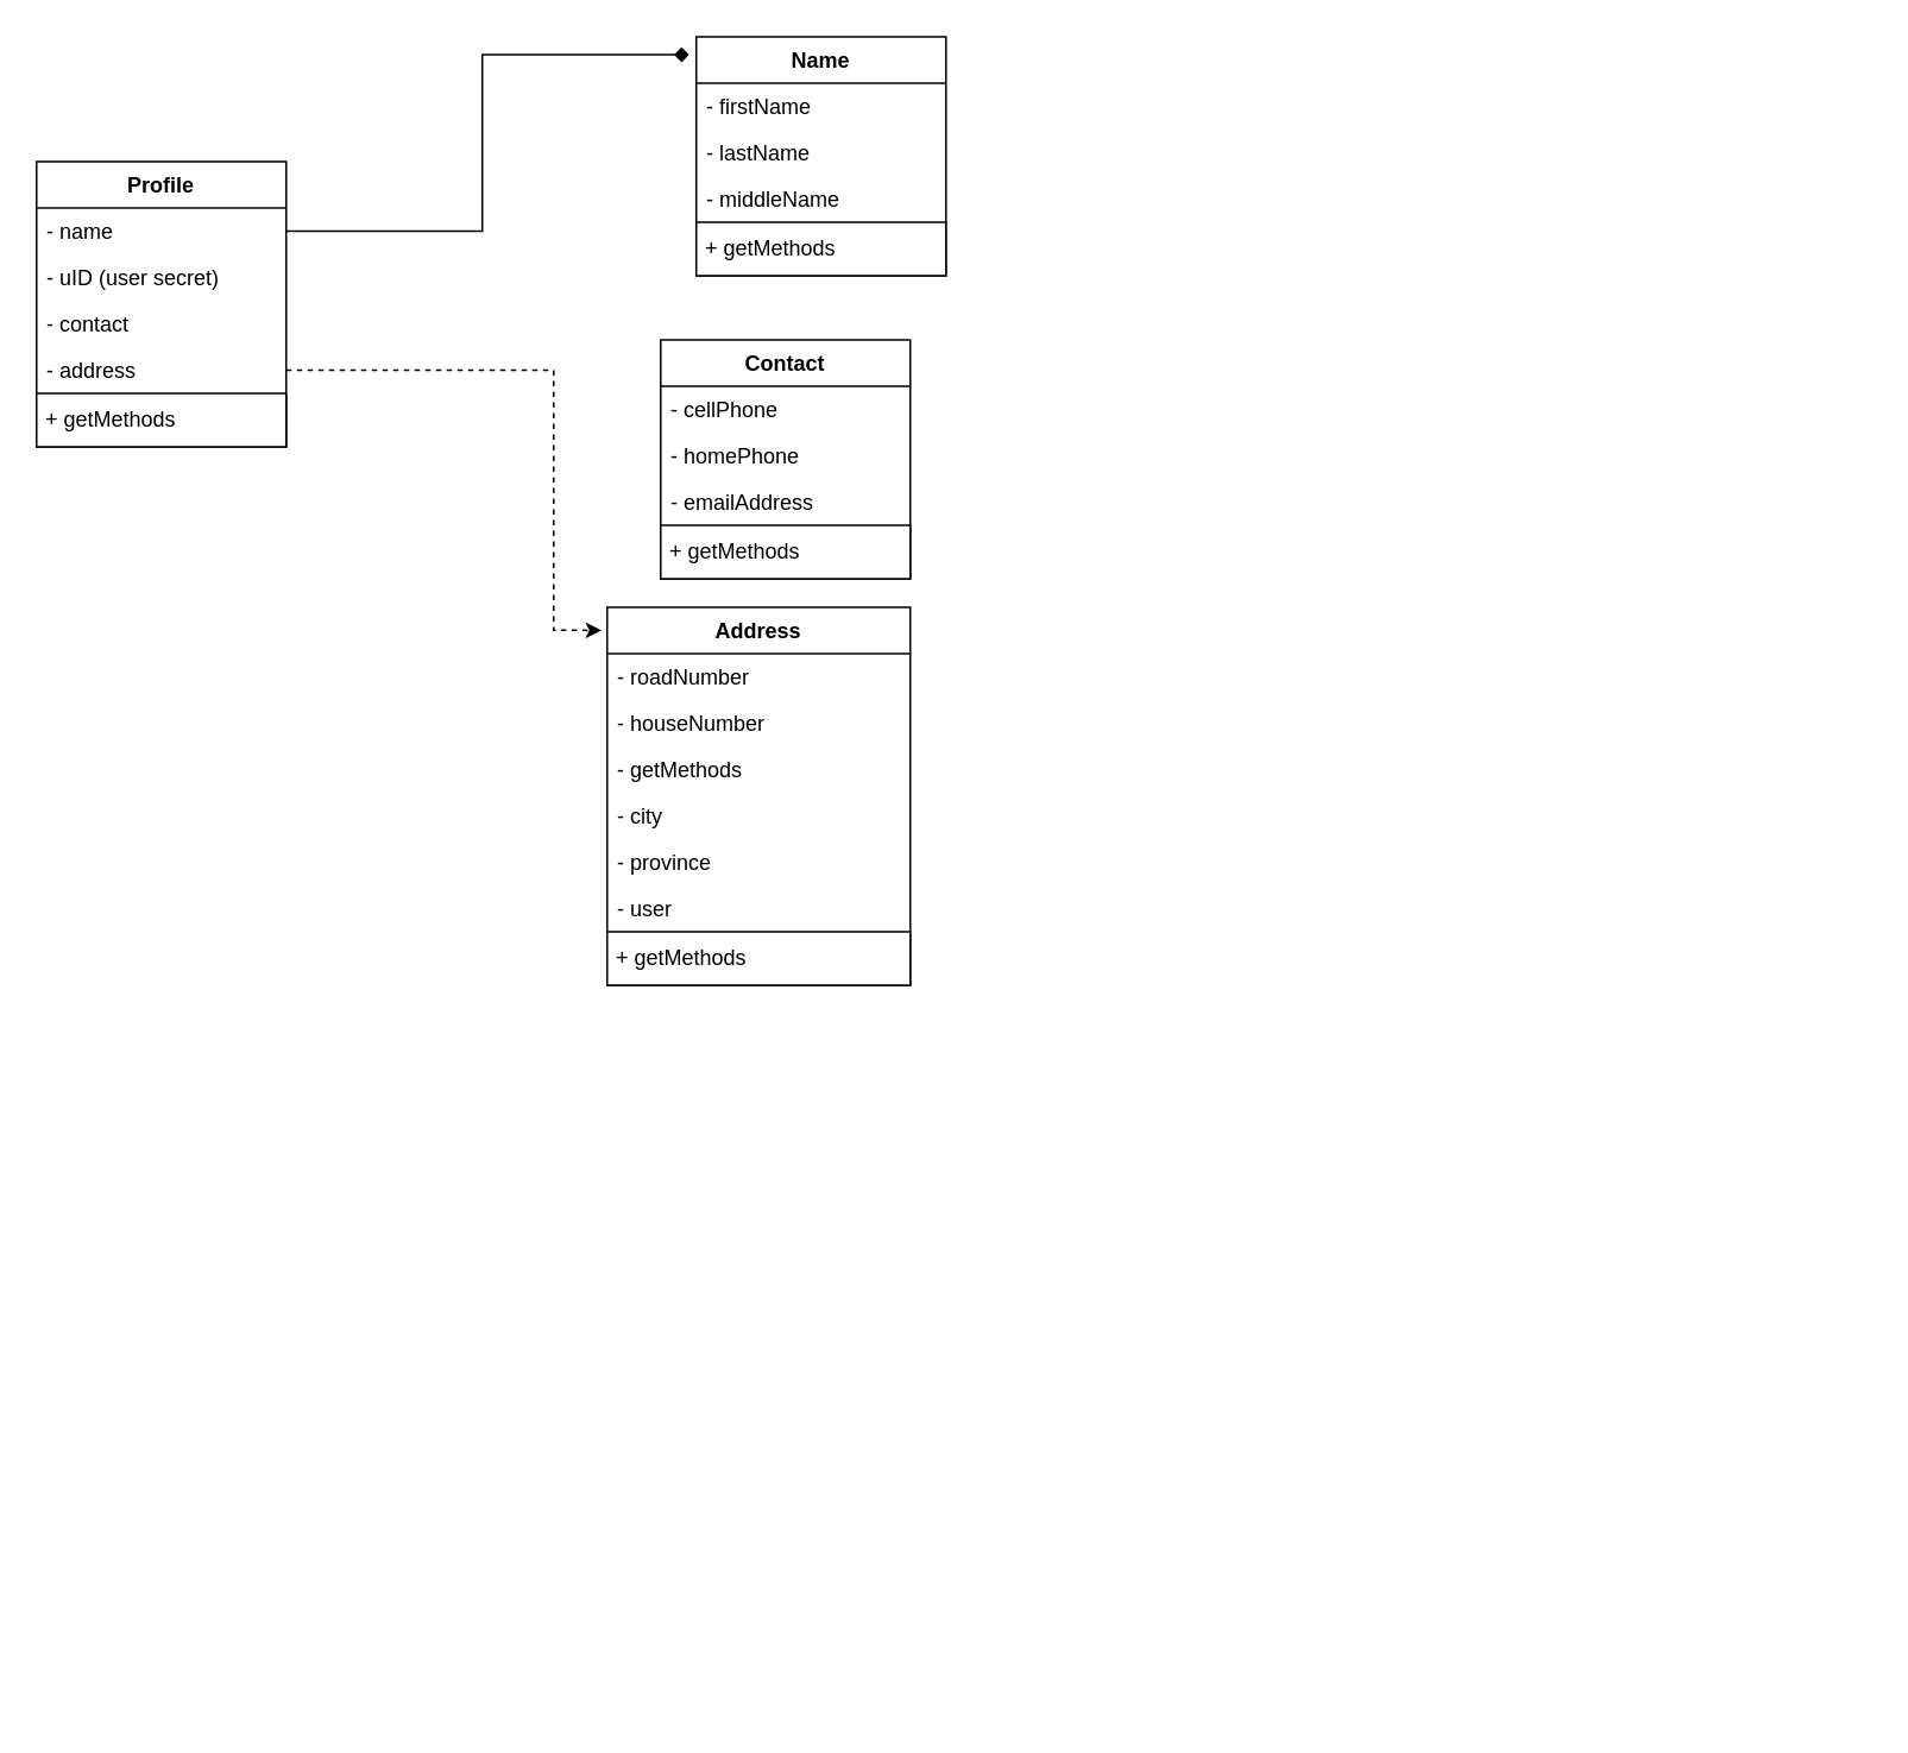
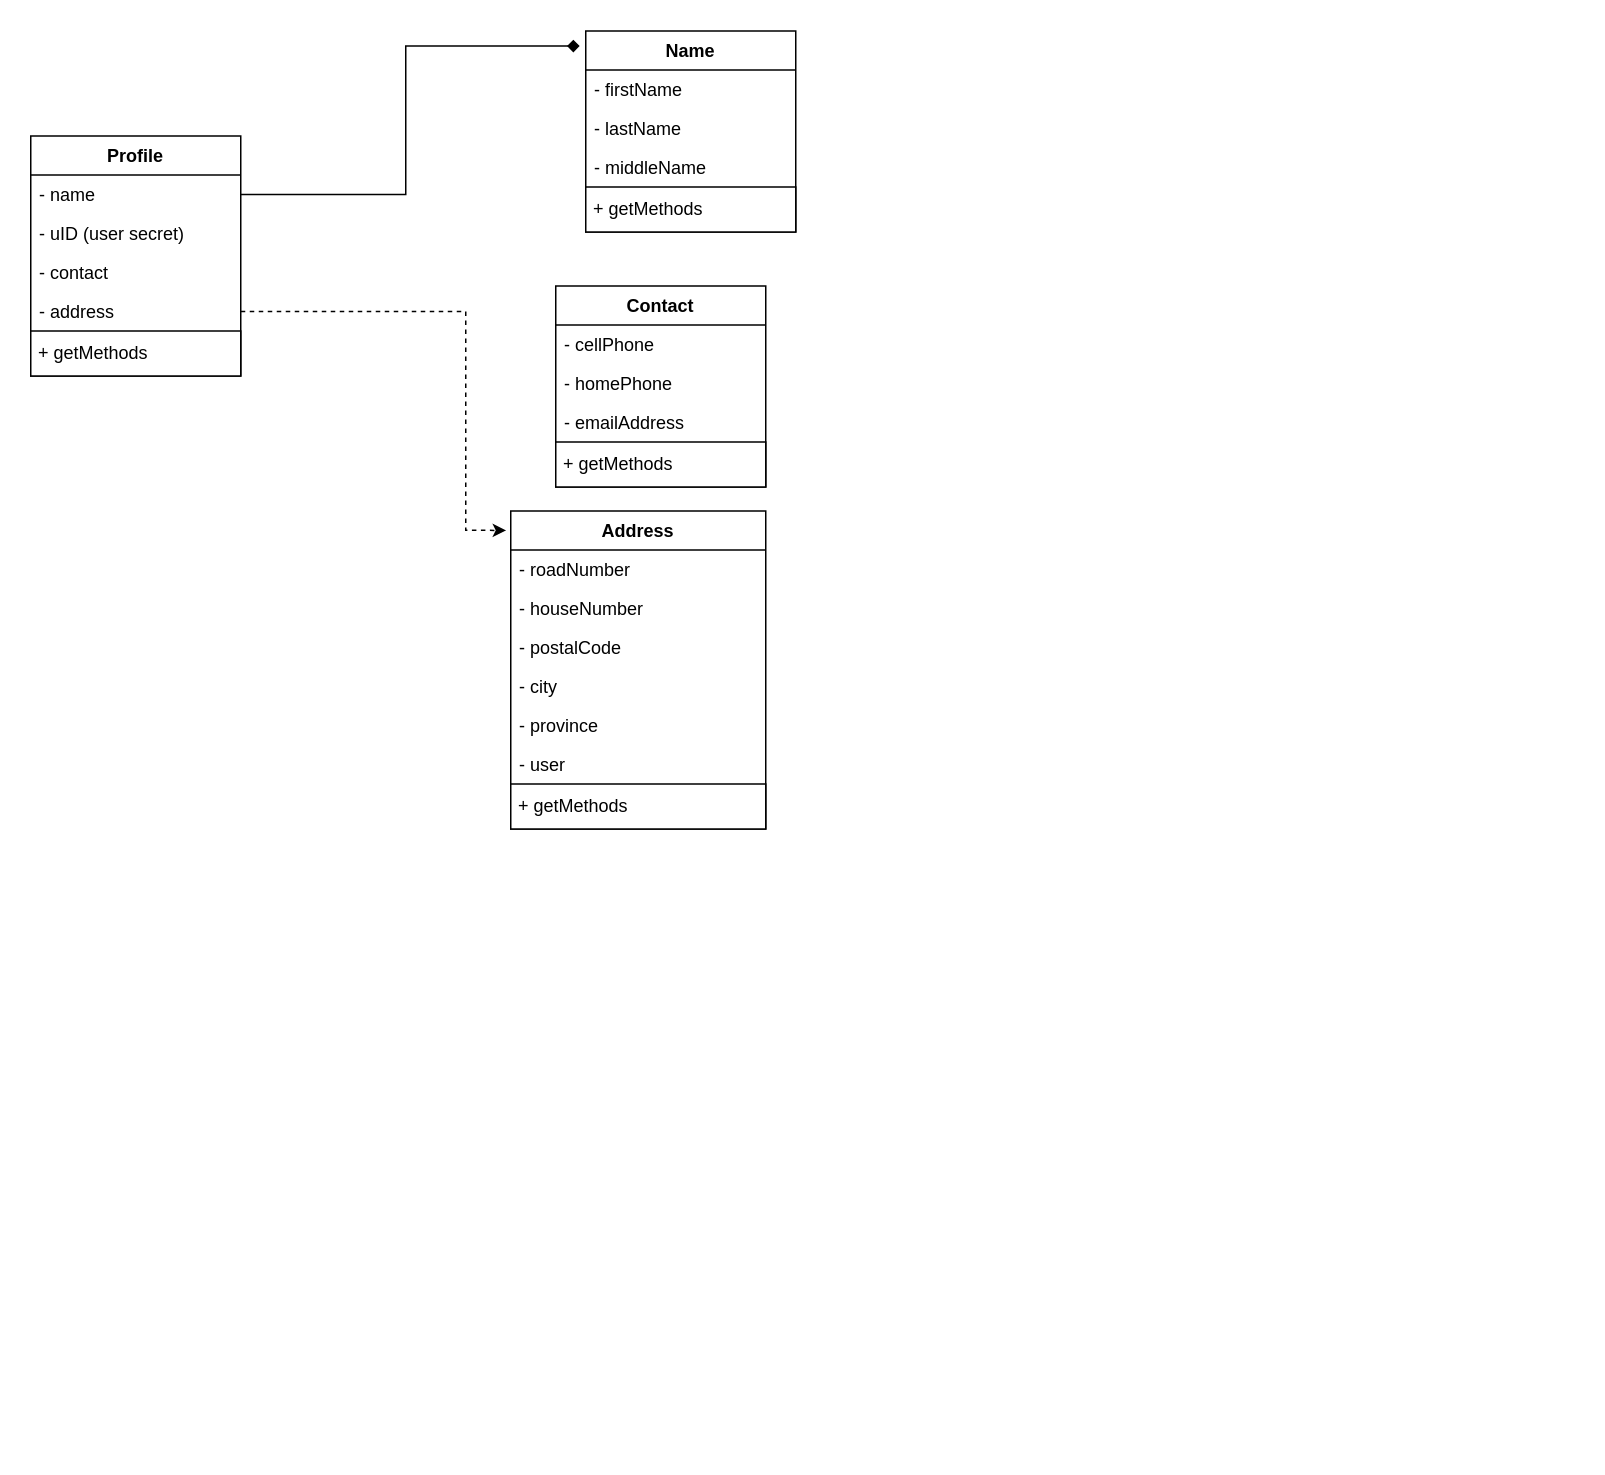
  <mxCell id="0" />
  <mxCell id="1" parent="0" />
  <mxCell id="2" style="edgeStyle=orthogonalEdgeStyle;rounded=0;orthogonalLoop=1;jettySize=auto;html=1;entryX=-0.018;entryY=0.061;entryDx=0;entryDy=0;entryPerimeter=0;dashed=1;" parent="1" source="21" target="4" edge="1"><mxGeometry relative="1" as="geometry"><Array as="points"><mxPoint x="310" y="207" /><mxPoint x="310" y="353" /></Array></mxGeometry></mxCell>
  <mxCell id="3" style="edgeStyle=orthogonalEdgeStyle;rounded=0;orthogonalLoop=1;jettySize=auto;html=1;exitX=0.25;exitY=0;exitDx=0;exitDy=0;" parent="1" edge="1"><mxGeometry relative="1" as="geometry"><Array as="points"><mxPoint x="288" y="240" /><mxPoint x="288" y="210" /><mxPoint x="30" y="210" /></Array><mxPoint x="90" y="831" as="targetPoint" /></mxGeometry></mxCell>
  <mxCell id="4" value="Address" style="swimlane;fontStyle=1;childLayout=stackLayout;horizontal=1;startSize=26;fillColor=none;horizontalStack=0;resizeParent=1;resizeParentMax=0;resizeLast=0;collapsible=1;marginBottom=0;" parent="1" vertex="1"><mxGeometry x="340" y="340" width="170" height="212" as="geometry"><mxRectangle x="283" y="260" width="80" height="26" as="alternateBounds" /></mxGeometry></mxCell>
  <mxCell id="5" value="- roadNumber" style="text;strokeColor=none;fillColor=none;align=left;verticalAlign=top;spacingLeft=4;spacingRight=4;overflow=hidden;rotatable=0;points=[[0,0.5],[1,0.5]];portConstraint=eastwest;" parent="4" vertex="1"><mxGeometry y="26" width="170" height="26" as="geometry" /></mxCell>
  <mxCell id="6" value="- houseNumber" style="text;strokeColor=none;fillColor=none;align=left;verticalAlign=top;spacingLeft=4;spacingRight=4;overflow=hidden;rotatable=0;points=[[0,0.5],[1,0.5]];portConstraint=eastwest;" parent="4" vertex="1"><mxGeometry y="52" width="170" height="26" as="geometry" /></mxCell>
- <mxCell id="7" value="- getMethods" style="text;strokeColor=none;fillColor=none;align=left;verticalAlign=top;spacingLeft=4;spacingRight=4;overflow=hidden;rotatable=0;points=[[0,0.5],[1,0.5]];portConstraint=eastwest;" parent="4" vertex="1"><mxGeometry y="78" width="170" height="26" as="geometry" /></mxCell>
+ <mxCell id="7" value="- postalCode" style="text;strokeColor=none;fillColor=none;align=left;verticalAlign=top;spacingLeft=4;spacingRight=4;overflow=hidden;rotatable=0;points=[[0,0.5],[1,0.5]];portConstraint=eastwest;" parent="4" vertex="1"><mxGeometry y="78" width="170" height="26" as="geometry" /></mxCell>
  <mxCell id="8" value="- city" style="text;strokeColor=none;fillColor=none;align=left;verticalAlign=top;spacingLeft=4;spacingRight=4;overflow=hidden;rotatable=0;points=[[0,0.5],[1,0.5]];portConstraint=eastwest;" parent="4" vertex="1"><mxGeometry y="104" width="170" height="26" as="geometry" /></mxCell>
  <mxCell id="9" value="- province" style="text;strokeColor=none;fillColor=none;align=left;verticalAlign=top;spacingLeft=4;spacingRight=4;overflow=hidden;rotatable=0;points=[[0,0.5],[1,0.5]];portConstraint=eastwest;" parent="4" vertex="1"><mxGeometry y="130" width="170" height="26" as="geometry" /></mxCell>
  <mxCell id="10" value="- user" style="text;strokeColor=none;fillColor=none;align=left;verticalAlign=top;spacingLeft=4;spacingRight=4;overflow=hidden;rotatable=0;points=[[0,0.5],[1,0.5]];portConstraint=eastwest;" parent="4" vertex="1"><mxGeometry y="156" width="170" height="26" as="geometry" /></mxCell>
  <mxCell id="11" value="&amp;nbsp;+ getMethods" style="rounded=0;whiteSpace=wrap;html=1;align=left;" parent="4" vertex="1"><mxGeometry y="182" width="170" height="30" as="geometry" /></mxCell>
  <mxCell id="12" value="Contact" style="swimlane;fontStyle=1;childLayout=stackLayout;horizontal=1;startSize=26;fillColor=none;horizontalStack=0;resizeParent=1;resizeParentMax=0;resizeLast=0;collapsible=1;marginBottom=0;" parent="1" vertex="1"><mxGeometry x="370" y="190" width="140" height="134" as="geometry"><mxRectangle x="307" y="40" width="70" height="26" as="alternateBounds" /></mxGeometry></mxCell>
  <mxCell id="13" value="- cellPhone" style="text;strokeColor=none;fillColor=none;align=left;verticalAlign=top;spacingLeft=4;spacingRight=4;overflow=hidden;rotatable=0;points=[[0,0.5],[1,0.5]];portConstraint=eastwest;" parent="12" vertex="1"><mxGeometry y="26" width="140" height="26" as="geometry" /></mxCell>
  <mxCell id="14" value="- homePhone" style="text;strokeColor=none;fillColor=none;align=left;verticalAlign=top;spacingLeft=4;spacingRight=4;overflow=hidden;rotatable=0;points=[[0,0.5],[1,0.5]];portConstraint=eastwest;" parent="12" vertex="1"><mxGeometry y="52" width="140" height="26" as="geometry" /></mxCell>
  <mxCell id="15" value="- emailAddress" style="text;strokeColor=none;fillColor=none;align=left;verticalAlign=top;spacingLeft=4;spacingRight=4;overflow=hidden;rotatable=0;points=[[0,0.5],[1,0.5]];portConstraint=eastwest;" parent="12" vertex="1"><mxGeometry y="78" width="140" height="26" as="geometry" /></mxCell>
  <mxCell id="16" value="&amp;nbsp;+ getMethods" style="rounded=0;whiteSpace=wrap;html=1;align=left;" parent="12" vertex="1"><mxGeometry y="104" width="140" height="30" as="geometry" /></mxCell>
  <mxCell id="17" value="Profile" style="swimlane;fontStyle=1;childLayout=stackLayout;horizontal=1;startSize=26;fillColor=none;horizontalStack=0;resizeParent=1;resizeParentMax=0;resizeLast=0;collapsible=1;marginBottom=0;" parent="1" vertex="1"><mxGeometry x="20" y="90" width="140" height="160" as="geometry"><mxRectangle x="469" y="144" width="60" height="26" as="alternateBounds" /></mxGeometry></mxCell>
  <mxCell id="18" value="- name" style="text;strokeColor=none;fillColor=none;align=left;verticalAlign=top;spacingLeft=4;spacingRight=4;overflow=hidden;rotatable=0;points=[[0,0.5],[1,0.5]];portConstraint=eastwest;" parent="17" vertex="1"><mxGeometry y="26" width="140" height="26" as="geometry" /></mxCell>
  <mxCell id="19" value="- uID (user secret)" style="text;strokeColor=none;fillColor=none;align=left;verticalAlign=top;spacingLeft=4;spacingRight=4;overflow=hidden;rotatable=0;points=[[0,0.5],[1,0.5]];portConstraint=eastwest;" parent="17" vertex="1"><mxGeometry y="52" width="140" height="26" as="geometry" /></mxCell>
  <mxCell id="20" value="- contact" style="text;strokeColor=none;fillColor=none;align=left;verticalAlign=top;spacingLeft=4;spacingRight=4;overflow=hidden;rotatable=0;points=[[0,0.5],[1,0.5]];portConstraint=eastwest;" parent="17" vertex="1"><mxGeometry y="78" width="140" height="26" as="geometry" /></mxCell>
  <mxCell id="21" value="- address" style="text;strokeColor=none;fillColor=none;align=left;verticalAlign=top;spacingLeft=4;spacingRight=4;overflow=hidden;rotatable=0;points=[[0,0.5],[1,0.5]];portConstraint=eastwest;" parent="17" vertex="1"><mxGeometry y="104" width="140" height="26" as="geometry" /></mxCell>
  <mxCell id="22" value="&amp;nbsp;+ getMethods" style="rounded=0;whiteSpace=wrap;html=1;align=left;" parent="17" vertex="1"><mxGeometry y="130" width="140" height="30" as="geometry" /></mxCell>
  <mxCell id="23" value="Name" style="swimlane;fontStyle=1;childLayout=stackLayout;horizontal=1;startSize=26;fillColor=none;horizontalStack=0;resizeParent=1;resizeParentMax=0;resizeLast=0;collapsible=1;marginBottom=0;" parent="1" vertex="1"><mxGeometry x="390" y="20" width="140" height="134" as="geometry"><mxRectangle x="307" y="40" width="70" height="26" as="alternateBounds" /></mxGeometry></mxCell>
  <mxCell id="24" value="- firstName" style="text;strokeColor=none;fillColor=none;align=left;verticalAlign=top;spacingLeft=4;spacingRight=4;overflow=hidden;rotatable=0;points=[[0,0.5],[1,0.5]];portConstraint=eastwest;" parent="23" vertex="1"><mxGeometry y="26" width="140" height="26" as="geometry" /></mxCell>
  <mxCell id="25" value="- lastName" style="text;strokeColor=none;fillColor=none;align=left;verticalAlign=top;spacingLeft=4;spacingRight=4;overflow=hidden;rotatable=0;points=[[0,0.5],[1,0.5]];portConstraint=eastwest;" parent="23" vertex="1"><mxGeometry y="52" width="140" height="26" as="geometry" /></mxCell>
  <mxCell id="26" value="- middleName" style="text;strokeColor=none;fillColor=none;align=left;verticalAlign=top;spacingLeft=4;spacingRight=4;overflow=hidden;rotatable=0;points=[[0,0.5],[1,0.5]];portConstraint=eastwest;" parent="23" vertex="1"><mxGeometry y="78" width="140" height="26" as="geometry" /></mxCell>
  <mxCell id="27" value="&amp;nbsp;+ getMethods" style="rounded=0;whiteSpace=wrap;html=1;align=left;" parent="23" vertex="1"><mxGeometry y="104" width="140" height="30" as="geometry" /></mxCell>
  <mxCell id="28" value="" style="endArrow=diamond;html=1;exitX=1;exitY=0.5;exitDx=0;exitDy=0;rounded=0;entryX=-0.029;entryY=0.075;entryDx=0;entryDy=0;entryPerimeter=0;" parent="1" source="18" target="23" edge="1"><mxGeometry width="50" height="50" relative="1" as="geometry"><mxPoint x="270" y="70" as="sourcePoint" /><mxPoint x="386" y="39" as="targetPoint" /><Array as="points"><mxPoint x="270" y="129" /><mxPoint x="270" y="30" /></Array></mxGeometry></mxCell>
  <mxCell id="29" style="edgeStyle=orthogonalEdgeStyle;rounded=0;orthogonalLoop=1;jettySize=auto;html=1;exitX=0.25;exitY=0;exitDx=0;exitDy=0;" parent="1" edge="1"><mxGeometry relative="1" as="geometry"><Array as="points"><mxPoint x="1048" y="370" /><mxPoint x="1048" y="340" /><mxPoint x="790" y="340" /></Array><mxPoint x="850" y="961" as="targetPoint" /></mxGeometry></mxCell>
